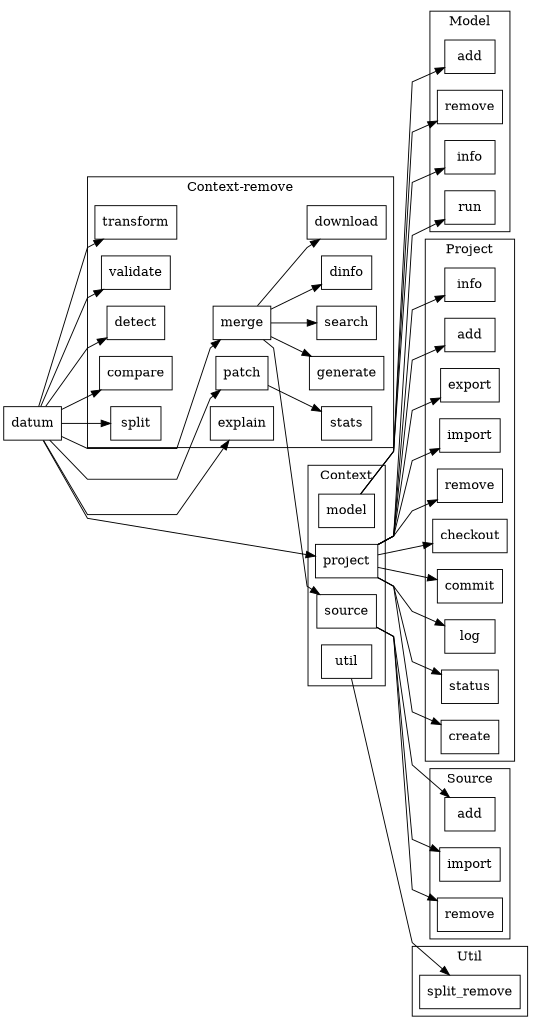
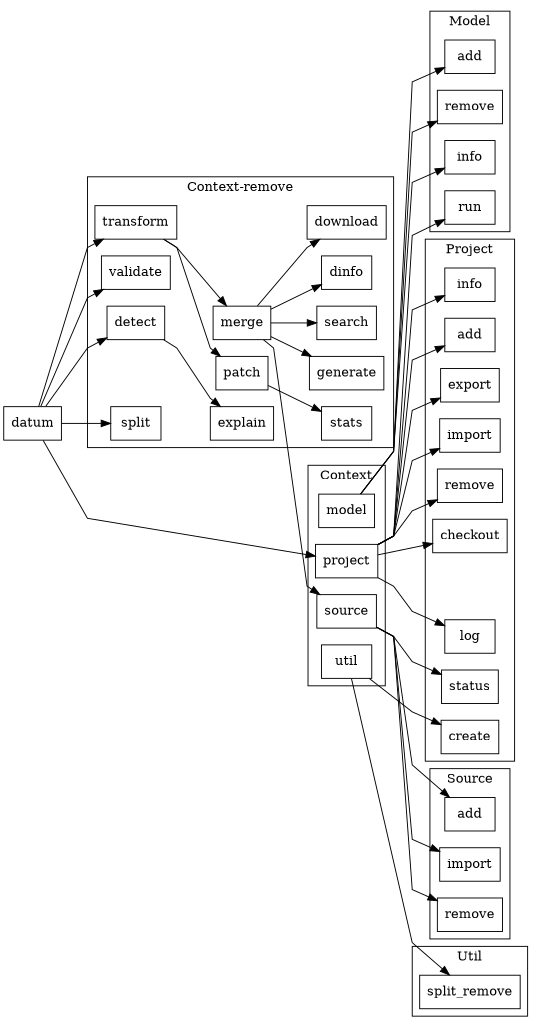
  digraph {
    rankdir=LR
    splines=polyline
    node [shape=rectangle]
    model
    project
    source
    util
    detect
-   compare
    dinfo
    download
    explain
    n10 [label=split]
    generate
    merge
    patch
    search
    stats
    transform
    validate
    n18 [label=add]
    n19 [label=remove]
    run
    n21 [label=info]
    n22 [label=add]
    n23 [label=import]
    n24 [label=remove]
    add
    create
    export
    import
    remove
    checkout
-   commit
    log
    n33 [label=info]
    status
    n35 [label=split_remove]
    datum [shape=box]
    subgraph cluster_1 {
      label=Context
      model
      project
      source
      util
    }
    subgraph cluster_2 {
      label="Context-remove"
      detect
-     compare
      dinfo
      download
      explain
      n10
      generate
      merge
      patch
      search
      stats
      transform
      validate
    }
    subgraph cluster_3 {
      label=Model
      n18
      n19
      run
      n21
    }
    subgraph cluster_4 {
      label=Source
      n22
      n23
      n24
    }
    subgraph cluster_5 {
      label=Project
      subgraph sub_6 {
        label=Project
        add
        create
        export
        import
        remove
      }
      subgraph sub_7 {
        label=Project
        checkout
-       commit
        log
        n33
        status
      }
    }
    subgraph cluster_8 {
      label=Util
      n35
    }
    model -> n18
    model -> n19
    model -> n21
    project -> run
    project -> add
-   project -> create
+   util -> create
    project -> export
    project -> import
    project -> remove
    project -> checkout
-   project -> commit
    project -> log
    project -> n33
-   project -> status
+   source -> status
    source -> n22
    source -> n23
    source -> n24
    util -> n35
    merge -> source
    merge -> dinfo
    merge -> download
    merge -> generate
    merge -> search
    patch -> stats
    datum -> project
    datum -> detect
-   datum -> compare
-   datum -> explain
+   detect -> explain
    datum -> n10
-   datum -> merge
-   datum -> patch
+   transform -> merge
+   transform -> patch
    datum -> transform
    datum -> validate
  }
